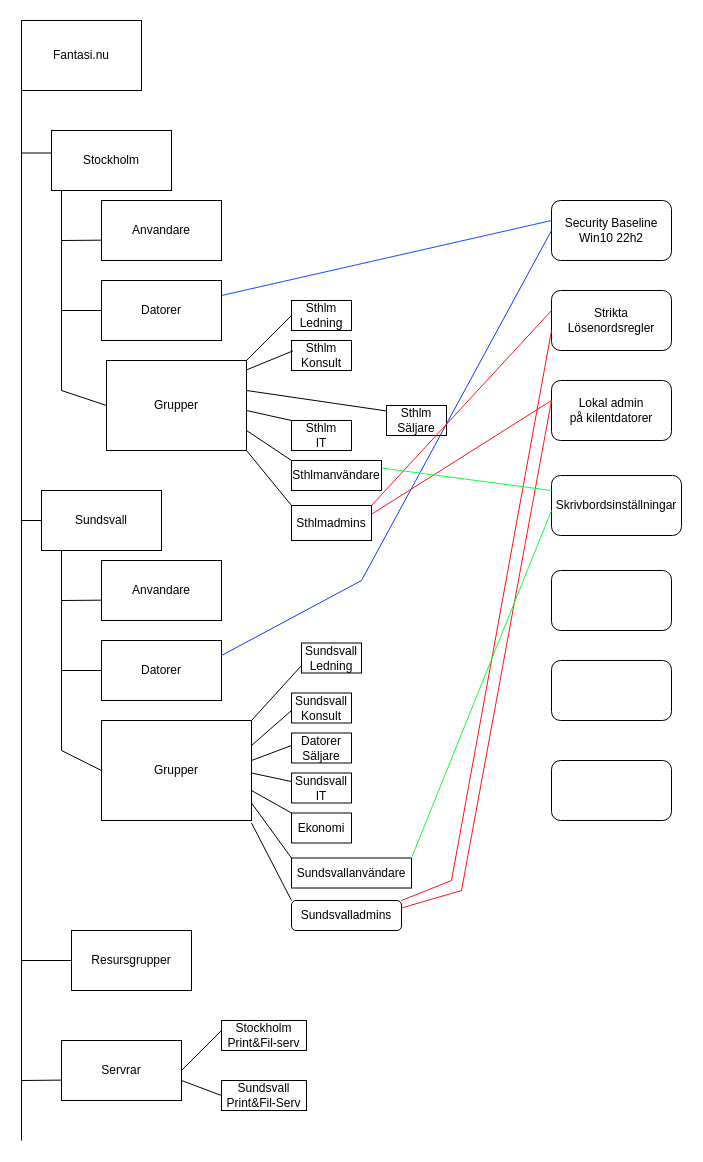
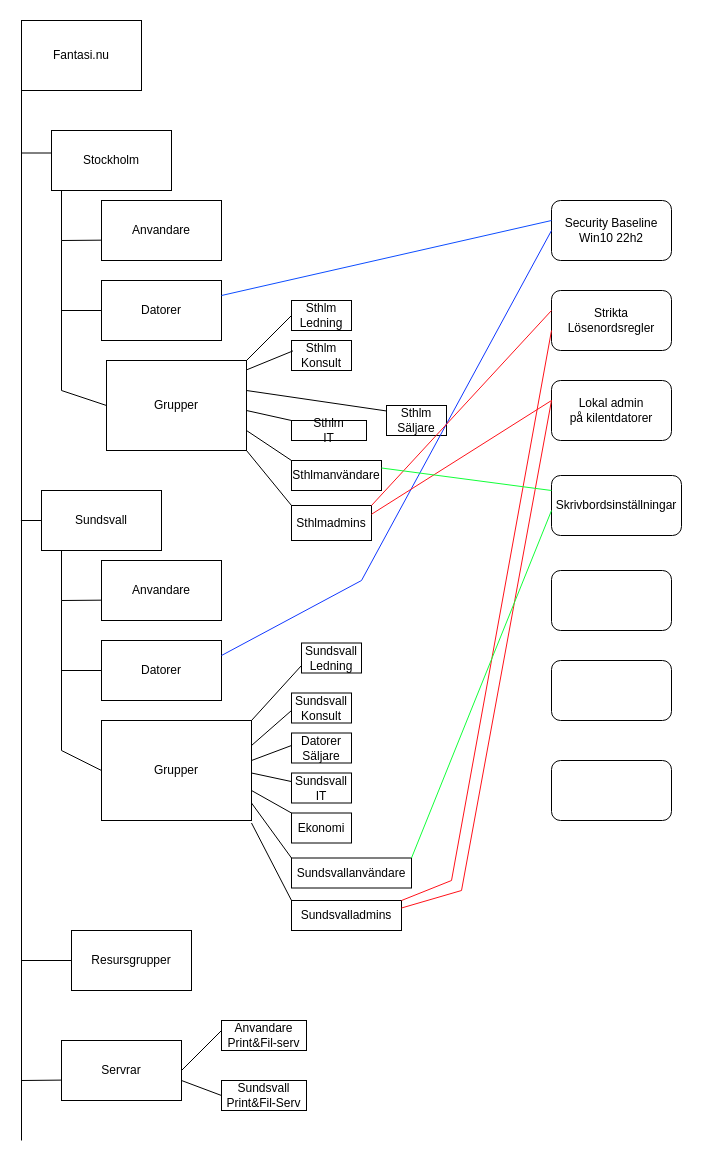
  <mxCell id="0" />
  <mxCell id="1" parent="0" />
  <mxCell id="2" value="Fantasi.nu" style="rounded=0;whiteSpace=wrap;html=1;" parent="1" vertex="1"><mxGeometry x="21" y="20" width="120" height="70" as="geometry" /></mxCell>
  <mxCell id="3" value="" style="endArrow=none;html=1;rounded=0;" parent="1" edge="1"><mxGeometry width="50" height="50" relative="1" as="geometry"><mxPoint x="21" y="1140" as="sourcePoint" /><mxPoint x="21" y="80" as="targetPoint" /></mxGeometry></mxCell>
  <mxCell id="4" value="&lt;div&gt;Anvandare&lt;/div&gt;" style="rounded=0;whiteSpace=wrap;html=1;" parent="1" vertex="1"><mxGeometry x="101" y="200" width="120" height="60" as="geometry" /></mxCell>
  <mxCell id="5" value="Datorer" style="rounded=0;whiteSpace=wrap;html=1;" parent="1" vertex="1"><mxGeometry x="101" y="280" width="120" height="60" as="geometry" /></mxCell>
  <mxCell id="6" style="edgeStyle=orthogonalEdgeStyle;rounded=0;orthogonalLoop=1;jettySize=auto;html=1;exitX=1;exitY=1;exitDx=0;exitDy=0;" parent="1" source="7" edge="1"><mxGeometry relative="1" as="geometry"><mxPoint x="221.152" y="419.727" as="targetPoint" /></mxGeometry></mxCell>
  <mxCell id="7" value="Grupper" style="rounded=0;whiteSpace=wrap;html=1;" parent="1" vertex="1"><mxGeometry x="106" y="360" width="140" height="90" as="geometry" /></mxCell>
  <mxCell id="8" value="" style="endArrow=none;html=1;rounded=0;" parent="1" edge="1"><mxGeometry width="50" height="50" relative="1" as="geometry"><mxPoint x="61" y="240" as="sourcePoint" /><mxPoint x="101" y="239.66" as="targetPoint" /></mxGeometry></mxCell>
  <mxCell id="9" value="" style="endArrow=none;html=1;rounded=0;" parent="1" edge="1"><mxGeometry width="50" height="50" relative="1" as="geometry"><mxPoint x="61" y="240" as="sourcePoint" /><mxPoint x="61" y="190" as="targetPoint" /></mxGeometry></mxCell>
  <mxCell id="10" value="" style="endArrow=none;html=1;rounded=0;" parent="1" edge="1"><mxGeometry width="50" height="50" relative="1" as="geometry"><mxPoint x="61" y="390" as="sourcePoint" /><mxPoint x="61" y="240" as="targetPoint" /></mxGeometry></mxCell>
  <mxCell id="11" value="" style="endArrow=none;html=1;rounded=0;entryX=0;entryY=0.5;entryDx=0;entryDy=0;" parent="1" target="7" edge="1"><mxGeometry width="50" height="50" relative="1" as="geometry"><mxPoint x="61" y="390" as="sourcePoint" /><mxPoint x="101" y="386" as="targetPoint" /></mxGeometry></mxCell>
  <mxCell id="12" value="" style="endArrow=none;html=1;rounded=0;" parent="1" target="5" edge="1"><mxGeometry width="50" height="50" relative="1" as="geometry"><mxPoint x="61" y="310" as="sourcePoint" /><mxPoint x="111" y="260" as="targetPoint" /></mxGeometry></mxCell>
  <mxCell id="13" value="Sundsvall" style="rounded=0;whiteSpace=wrap;html=1;" parent="1" vertex="1"><mxGeometry x="41" y="490" width="120" height="60" as="geometry" /></mxCell>
  <mxCell id="14" value="&lt;div&gt;Anvandare&lt;/div&gt;" style="rounded=0;whiteSpace=wrap;html=1;" parent="1" vertex="1"><mxGeometry x="101" y="560" width="120" height="60" as="geometry" /></mxCell>
  <mxCell id="15" value="Datorer" style="rounded=0;whiteSpace=wrap;html=1;" parent="1" vertex="1"><mxGeometry x="101" y="640" width="120" height="60" as="geometry" /></mxCell>
  <mxCell id="16" value="Grupper" style="rounded=0;whiteSpace=wrap;html=1;" parent="1" vertex="1"><mxGeometry x="101" y="720" width="150" height="100" as="geometry" /></mxCell>
  <mxCell id="17" value="" style="endArrow=none;html=1;rounded=0;" parent="1" edge="1"><mxGeometry width="50" height="50" relative="1" as="geometry"><mxPoint x="61" y="600" as="sourcePoint" /><mxPoint x="101" y="599.66" as="targetPoint" /></mxGeometry></mxCell>
  <mxCell id="18" value="" style="endArrow=none;html=1;rounded=0;" parent="1" edge="1"><mxGeometry width="50" height="50" relative="1" as="geometry"><mxPoint x="61" y="600" as="sourcePoint" /><mxPoint x="61" y="550" as="targetPoint" /></mxGeometry></mxCell>
  <mxCell id="19" value="" style="endArrow=none;html=1;rounded=0;" parent="1" edge="1"><mxGeometry width="50" height="50" relative="1" as="geometry"><mxPoint x="61" y="750" as="sourcePoint" /><mxPoint x="61" y="600" as="targetPoint" /></mxGeometry></mxCell>
  <mxCell id="20" value="" style="endArrow=none;html=1;rounded=0;entryX=0;entryY=0.5;entryDx=0;entryDy=0;" parent="1" target="16" edge="1"><mxGeometry width="50" height="50" relative="1" as="geometry"><mxPoint x="61" y="750" as="sourcePoint" /><mxPoint x="101" y="746" as="targetPoint" /></mxGeometry></mxCell>
  <mxCell id="21" value="" style="endArrow=none;html=1;rounded=0;" parent="1" target="15" edge="1"><mxGeometry width="50" height="50" relative="1" as="geometry"><mxPoint x="61" y="670" as="sourcePoint" /><mxPoint x="111" y="620" as="targetPoint" /></mxGeometry></mxCell>
  <mxCell id="22" value="Resursgrupper" style="rounded=0;whiteSpace=wrap;html=1;" parent="1" vertex="1"><mxGeometry x="71" y="930" width="120" height="60" as="geometry" /></mxCell>
  <mxCell id="23" value="Servrar" style="rounded=0;whiteSpace=wrap;html=1;" parent="1" vertex="1"><mxGeometry x="61" y="1040" width="120" height="60" as="geometry" /></mxCell>
  <mxCell id="24" value="" style="endArrow=none;html=1;rounded=0;entryX=0.005;entryY=0.375;entryDx=0;entryDy=0;entryPerimeter=0;" parent="1" target="27" edge="1"><mxGeometry width="50" height="50" relative="1" as="geometry"><mxPoint x="21" y="152.5" as="sourcePoint" /><mxPoint x="41" y="150" as="targetPoint" /></mxGeometry></mxCell>
  <mxCell id="25" value="" style="endArrow=none;html=1;rounded=0;entryX=0.005;entryY=0.375;entryDx=0;entryDy=0;entryPerimeter=0;" parent="1" source="27" edge="1"><mxGeometry width="50" height="50" relative="1" as="geometry"><mxPoint x="31" y="162.5" as="sourcePoint" /><mxPoint x="52" y="163" as="targetPoint" /></mxGeometry></mxCell>
  <mxCell id="26" value="" style="endArrow=none;html=1;rounded=0;entryX=0;entryY=0.5;entryDx=0;entryDy=0;" parent="1" target="13" edge="1"><mxGeometry width="50" height="50" relative="1" as="geometry"><mxPoint x="20.4" y="520" as="sourcePoint" /><mxPoint x="41" y="510" as="targetPoint" /></mxGeometry></mxCell>
  <mxCell id="27" value="Stockholm" style="rounded=0;whiteSpace=wrap;html=1;" parent="1" vertex="1"><mxGeometry x="51" y="130" width="120" height="60" as="geometry" /></mxCell>
  <mxCell id="28" value="" style="endArrow=none;html=1;rounded=0;entryX=0;entryY=0.5;entryDx=0;entryDy=0;" parent="1" target="22" edge="1"><mxGeometry width="50" height="50" relative="1" as="geometry"><mxPoint x="21" y="960" as="sourcePoint" /><mxPoint x="42" y="840.5" as="targetPoint" /></mxGeometry></mxCell>
  <mxCell id="29" value="" style="endArrow=none;html=1;rounded=0;entryX=0.001;entryY=0.66;entryDx=0;entryDy=0;entryPerimeter=0;" parent="1" target="23" edge="1"><mxGeometry width="50" height="50" relative="1" as="geometry"><mxPoint x="21" y="1080" as="sourcePoint" /><mxPoint x="71" y="920" as="targetPoint" /></mxGeometry></mxCell>
  <mxCell id="30" value="&lt;div&gt;Sthlm&lt;/div&gt;&lt;div&gt;Konsult&lt;/div&gt;" style="rounded=0;whiteSpace=wrap;html=1;" parent="1" vertex="1"><mxGeometry x="291" y="340" width="60" height="30" as="geometry" /></mxCell>
  <mxCell id="31" value="&lt;div&gt;Sthlm&lt;/div&gt;&lt;div&gt;Säljare&lt;/div&gt;" style="rounded=0;whiteSpace=wrap;html=1;" parent="1" vertex="1"><mxGeometry x="386" y="405" width="60" height="30" as="geometry" /></mxCell>
- <mxCell id="32" value="&lt;div&gt;Sthlm&lt;/div&gt;&lt;div&gt;IT&lt;/div&gt;" style="rounded=0;whiteSpace=wrap;html=1;" parent="1" vertex="1"><mxGeometry x="291" y="420" width="60" height="30" as="geometry" /></mxCell>
+ <mxCell id="32" value="&lt;div&gt;Sthlm&lt;/div&gt;&lt;div&gt;IT&lt;/div&gt;" style="rounded=0;whiteSpace=wrap;html=1;" parent="1" vertex="1"><mxGeometry x="291" y="420" width="75" height="20" as="geometry" /></mxCell>
  <mxCell id="33" value="&lt;div&gt;Sthlmanvändare&lt;/div&gt;" style="rounded=0;whiteSpace=wrap;html=1;" parent="1" vertex="1"><mxGeometry x="291" y="460" width="90" height="30" as="geometry" /></mxCell>
  <mxCell id="34" value="Sthlmadmins" style="rounded=0;whiteSpace=wrap;html=1;" parent="1" vertex="1"><mxGeometry x="291" y="505" width="80" height="35" as="geometry" /></mxCell>
  <mxCell id="35" value="&lt;div&gt;Sthlm&lt;/div&gt;&lt;div&gt;Ledning&lt;/div&gt;" style="rounded=0;whiteSpace=wrap;html=1;" parent="1" vertex="1"><mxGeometry x="291" y="300" width="60" height="30" as="geometry" /></mxCell>
  <mxCell id="36" value="&lt;div&gt;Sundsvall&lt;/div&gt;&lt;div&gt;Konsult&lt;br&gt;&lt;/div&gt;" style="rounded=0;whiteSpace=wrap;html=1;" parent="1" vertex="1"><mxGeometry x="291" y="692.5" width="60" height="30" as="geometry" /></mxCell>
  <mxCell id="37" value="&lt;div&gt;Datorer&lt;/div&gt;&lt;div&gt;Säljare&lt;br&gt;&lt;/div&gt;" style="rounded=0;whiteSpace=wrap;html=1;" parent="1" vertex="1"><mxGeometry x="291" y="732.5" width="60" height="30" as="geometry" /></mxCell>
  <mxCell id="38" value="&lt;div&gt;Sundsvall&lt;/div&gt;&lt;div&gt;IT&lt;br&gt;&lt;/div&gt;" style="rounded=0;whiteSpace=wrap;html=1;" parent="1" vertex="1"><mxGeometry x="291" y="772.5" width="60" height="30" as="geometry" /></mxCell>
  <mxCell id="39" value="Ekonomi" style="rounded=0;whiteSpace=wrap;html=1;" parent="1" vertex="1"><mxGeometry x="291" y="812.5" width="60" height="30" as="geometry" /></mxCell>
  <mxCell id="40" value="&lt;div&gt;Sundsvallanvändare&lt;/div&gt;" style="rounded=0;whiteSpace=wrap;html=1;" parent="1" vertex="1"><mxGeometry x="291" y="857.5" width="120" height="30" as="geometry" /></mxCell>
  <mxCell id="41" value="&lt;div&gt;Sundsvall&lt;/div&gt;&lt;div&gt;Ledning&lt;br&gt;&lt;/div&gt;" style="rounded=0;whiteSpace=wrap;html=1;" parent="1" vertex="1"><mxGeometry x="301" y="642.5" width="60" height="30" as="geometry" /></mxCell>
- <mxCell id="42" value="&lt;div&gt;Sundsvalladmins&lt;/div&gt;" style="whiteSpace=wrap;html=1;rounded=1;" parent="1" vertex="1"><mxGeometry x="291" y="900" width="110" height="30" as="geometry" /></mxCell>
+ <mxCell id="42" value="&lt;div&gt;Sundsvalladmins&lt;/div&gt;" style="rounded=0;whiteSpace=wrap;html=1;" parent="1" vertex="1"><mxGeometry x="291" y="900" width="110" height="30" as="geometry" /></mxCell>
  <mxCell id="43" value="" style="endArrow=none;html=1;rounded=0;entryX=0;entryY=0.75;entryDx=0;entryDy=0;" parent="1" target="41" edge="1"><mxGeometry width="50" height="50" relative="1" as="geometry"><mxPoint x="251" y="720" as="sourcePoint" /><mxPoint x="301" y="670" as="targetPoint" /></mxGeometry></mxCell>
  <mxCell id="44" value="" style="endArrow=none;html=1;rounded=0;exitX=1;exitY=0.25;exitDx=0;exitDy=0;" parent="1" source="16" edge="1"><mxGeometry width="50" height="50" relative="1" as="geometry"><mxPoint x="241" y="760" as="sourcePoint" /><mxPoint x="291" y="710" as="targetPoint" /></mxGeometry></mxCell>
  <mxCell id="45" value="" style="endArrow=none;html=1;rounded=0;" parent="1" edge="1"><mxGeometry width="50" height="50" relative="1" as="geometry"><mxPoint x="251" y="760" as="sourcePoint" /><mxPoint x="291" y="745" as="targetPoint" /></mxGeometry></mxCell>
  <mxCell id="46" value="" style="endArrow=none;html=1;rounded=0;" parent="1" target="38" edge="1"><mxGeometry width="50" height="50" relative="1" as="geometry"><mxPoint x="251" y="772.5" as="sourcePoint" /><mxPoint x="301" y="722.5" as="targetPoint" /></mxGeometry></mxCell>
  <mxCell id="47" value="" style="endArrow=none;html=1;rounded=0;entryX=0;entryY=0;entryDx=0;entryDy=0;" parent="1" target="39" edge="1"><mxGeometry width="50" height="50" relative="1" as="geometry"><mxPoint x="251" y="790" as="sourcePoint" /><mxPoint x="301" y="740" as="targetPoint" /></mxGeometry></mxCell>
  <mxCell id="48" value="" style="endArrow=none;html=1;rounded=0;entryX=0;entryY=0;entryDx=0;entryDy=0;" parent="1" target="40" edge="1"><mxGeometry width="50" height="50" relative="1" as="geometry"><mxPoint x="251" y="802.5" as="sourcePoint" /><mxPoint x="301" y="752.5" as="targetPoint" /></mxGeometry></mxCell>
  <mxCell id="49" value="" style="endArrow=none;html=1;rounded=0;entryX=0;entryY=0;entryDx=0;entryDy=0;" parent="1" target="42" edge="1"><mxGeometry width="50" height="50" relative="1" as="geometry"><mxPoint x="251" y="822.5" as="sourcePoint" /><mxPoint x="301" y="772.5" as="targetPoint" /></mxGeometry></mxCell>
  <mxCell id="50" value="" style="endArrow=none;html=1;rounded=0;entryX=0;entryY=0.5;entryDx=0;entryDy=0;" parent="1" target="35" edge="1"><mxGeometry width="50" height="50" relative="1" as="geometry"><mxPoint x="246" y="360" as="sourcePoint" /><mxPoint x="296" y="310" as="targetPoint" /></mxGeometry></mxCell>
  <mxCell id="51" value="" style="endArrow=none;html=1;rounded=0;exitX=1.004;exitY=0.102;exitDx=0;exitDy=0;exitPerimeter=0;entryX=0.024;entryY=0.347;entryDx=0;entryDy=0;entryPerimeter=0;" parent="1" source="7" target="30" edge="1"><mxGeometry width="50" height="50" relative="1" as="geometry"><mxPoint x="241" y="390" as="sourcePoint" /><mxPoint x="291" y="340" as="targetPoint" /></mxGeometry></mxCell>
  <mxCell id="52" value="" style="endArrow=none;html=1;rounded=0;entryX=0.002;entryY=0.183;entryDx=0;entryDy=0;entryPerimeter=0;" parent="1" target="31" edge="1"><mxGeometry width="50" height="50" relative="1" as="geometry"><mxPoint x="246" y="390" as="sourcePoint" /><mxPoint x="296" y="340" as="targetPoint" /></mxGeometry></mxCell>
  <mxCell id="53" value="" style="endArrow=none;html=1;rounded=0;entryX=0;entryY=0;entryDx=0;entryDy=0;" parent="1" target="32" edge="1"><mxGeometry width="50" height="50" relative="1" as="geometry"><mxPoint x="246" y="410" as="sourcePoint" /><mxPoint x="296" y="360" as="targetPoint" /></mxGeometry></mxCell>
  <mxCell id="54" value="" style="endArrow=none;html=1;rounded=0;entryX=0;entryY=0;entryDx=0;entryDy=0;" parent="1" target="33" edge="1"><mxGeometry width="50" height="50" relative="1" as="geometry"><mxPoint x="246" y="430" as="sourcePoint" /><mxPoint x="296" y="380" as="targetPoint" /></mxGeometry></mxCell>
  <mxCell id="55" value="" style="endArrow=none;html=1;rounded=0;entryX=0;entryY=0;entryDx=0;entryDy=0;" parent="1" target="34" edge="1"><mxGeometry width="50" height="50" relative="1" as="geometry"><mxPoint x="246" y="450" as="sourcePoint" /><mxPoint x="296" y="400" as="targetPoint" /></mxGeometry></mxCell>
  <mxCell id="56" value="&lt;div&gt;Security Baseline&lt;/div&gt;&lt;div&gt;Win10 22h2&lt;br&gt;&lt;/div&gt;" style="rounded=1;whiteSpace=wrap;html=1;" parent="1" vertex="1"><mxGeometry x="551" y="200" width="120" height="60" as="geometry" /></mxCell>
  <mxCell id="57" value="&lt;div&gt;Strikta&lt;/div&gt;&lt;div&gt;Lösenordsregler&lt;/div&gt;" style="rounded=1;whiteSpace=wrap;html=1;" parent="1" vertex="1"><mxGeometry x="551" y="290" width="120" height="60" as="geometry" /></mxCell>
  <mxCell id="58" value="&lt;div&gt;Lokal admin&lt;/div&gt;&lt;div&gt;på kilentdatorer&lt;/div&gt;" style="rounded=1;whiteSpace=wrap;html=1;" parent="1" vertex="1"><mxGeometry x="551" y="380" width="120" height="60" as="geometry" /></mxCell>
  <mxCell id="59" value="&lt;div&gt;Skrivbordsinställningar&lt;/div&gt;" style="rounded=1;whiteSpace=wrap;html=1;" parent="1" vertex="1"><mxGeometry x="551" y="475" width="130" height="60" as="geometry" /></mxCell>
  <mxCell id="60" value="" style="rounded=1;whiteSpace=wrap;html=1;" parent="1" vertex="1"><mxGeometry x="551" y="570" width="120" height="60" as="geometry" /></mxCell>
  <mxCell id="61" value="" style="rounded=1;whiteSpace=wrap;html=1;" parent="1" vertex="1"><mxGeometry x="551" y="660" width="120" height="60" as="geometry" /></mxCell>
  <mxCell id="62" value="" style="rounded=1;whiteSpace=wrap;html=1;" parent="1" vertex="1"><mxGeometry x="551" y="760" width="120" height="60" as="geometry" /></mxCell>
- <mxCell id="63" value="&lt;div&gt;Stockholm&lt;/div&gt;&lt;div&gt;Print&amp;amp;Fil-serv&lt;br&gt;&lt;/div&gt;" style="rounded=0;whiteSpace=wrap;html=1;" vertex="1" parent="1"><mxGeometry x="221" y="1020" width="85" height="30" as="geometry" /></mxCell>
+ <mxCell id="63" value="&lt;div&gt;Anvandare&lt;/div&gt;&lt;div&gt;Print&amp;amp;Fil-serv&lt;br&gt;&lt;/div&gt;" style="rounded=0;whiteSpace=wrap;html=1;" vertex="1" parent="1"><mxGeometry x="221" y="1020" width="85" height="30" as="geometry" /></mxCell>
  <mxCell id="64" value="&lt;div&gt;Sundsvall&lt;/div&gt;&lt;div&gt;Print&amp;amp;Fil-Serv&lt;br&gt;&lt;/div&gt;" style="rounded=0;whiteSpace=wrap;html=1;" vertex="1" parent="1"><mxGeometry x="221" y="1080" width="85" height="30" as="geometry" /></mxCell>
  <mxCell id="65" value="" style="endArrow=none;html=1;rounded=0;exitX=1;exitY=0.5;exitDx=0;exitDy=0;exitPerimeter=0;" edge="1" parent="1" source="23"><mxGeometry width="50" height="50" relative="1" as="geometry"><mxPoint x="191" y="1060" as="sourcePoint" /><mxPoint x="221" y="1030" as="targetPoint" /></mxGeometry></mxCell>
  <mxCell id="66" value="" style="endArrow=none;html=1;rounded=0;entryX=0;entryY=0.5;entryDx=0;entryDy=0;" edge="1" parent="1" target="64"><mxGeometry width="50" height="50" relative="1" as="geometry"><mxPoint x="181" y="1080" as="sourcePoint" /><mxPoint x="231" y="1030" as="targetPoint" /></mxGeometry></mxCell>
  <mxCell id="67" value="" style="endArrow=none;html=1;rounded=0;exitX=1;exitY=0.25;exitDx=0;exitDy=0;strokeColor=#0D4DFF;" edge="1" parent="1" source="5"><mxGeometry width="50" height="50" relative="1" as="geometry"><mxPoint x="501" y="270" as="sourcePoint" /><mxPoint x="551" y="220" as="targetPoint" /></mxGeometry></mxCell>
  <mxCell id="68" value="" style="endArrow=none;html=1;rounded=0;strokeColor=#0F37FF;" edge="1" parent="1"><mxGeometry width="50" height="50" relative="1" as="geometry"><mxPoint x="361" y="580" as="sourcePoint" /><mxPoint x="551" y="230" as="targetPoint" /></mxGeometry></mxCell>
  <mxCell id="69" value="" style="endArrow=none;html=1;rounded=0;exitX=1;exitY=0.25;exitDx=0;exitDy=0;strokeColor=#1239FF;" edge="1" parent="1" source="15"><mxGeometry width="50" height="50" relative="1" as="geometry"><mxPoint x="311" y="630" as="sourcePoint" /><mxPoint x="361" y="580" as="targetPoint" /></mxGeometry></mxCell>
  <mxCell id="70" value="" style="endArrow=none;html=1;rounded=0;exitX=1;exitY=0;exitDx=0;exitDy=0;strokeColor=#FF121A;" edge="1" parent="1" source="34"><mxGeometry width="50" height="50" relative="1" as="geometry"><mxPoint x="501" y="360" as="sourcePoint" /><mxPoint x="551" y="310" as="targetPoint" /></mxGeometry></mxCell>
  <mxCell id="71" value="" style="endArrow=none;html=1;rounded=0;strokeColor=#FF121A;" edge="1" parent="1"><mxGeometry width="50" height="50" relative="1" as="geometry"><mxPoint x="451" y="880" as="sourcePoint" /><mxPoint x="551" y="330" as="targetPoint" /></mxGeometry></mxCell>
  <mxCell id="72" value="" style="endArrow=none;html=1;rounded=0;entryX=1;entryY=0;entryDx=0;entryDy=0;strokeColor=#FF121A;" edge="1" parent="1" target="42"><mxGeometry width="50" height="50" relative="1" as="geometry"><mxPoint x="451" y="880" as="sourcePoint" /><mxPoint x="491" y="860" as="targetPoint" /></mxGeometry></mxCell>
  <mxCell id="73" value="" style="endArrow=none;html=1;rounded=0;strokeColor=#FF121A;" edge="1" parent="1"><mxGeometry width="50" height="50" relative="1" as="geometry"><mxPoint x="461" y="890" as="sourcePoint" /><mxPoint x="551" y="400" as="targetPoint" /></mxGeometry></mxCell>
  <mxCell id="74" value="" style="endArrow=none;html=1;rounded=0;exitX=1;exitY=0.25;exitDx=0;exitDy=0;strokeColor=#FF121A;" edge="1" parent="1" source="42"><mxGeometry width="50" height="50" relative="1" as="geometry"><mxPoint x="411" y="937.5" as="sourcePoint" /><mxPoint x="461" y="890" as="targetPoint" /></mxGeometry></mxCell>
  <mxCell id="75" value="" style="endArrow=none;html=1;rounded=0;exitX=1;exitY=0.25;exitDx=0;exitDy=0;strokeColor=#FF121A;" edge="1" parent="1" source="34"><mxGeometry width="50" height="50" relative="1" as="geometry"><mxPoint x="501" y="450" as="sourcePoint" /><mxPoint x="551" y="400" as="targetPoint" /></mxGeometry></mxCell>
  <mxCell id="76" value="" style="endArrow=none;html=1;rounded=0;exitX=1;exitY=0.25;exitDx=0;exitDy=0;strokeColor=#12FF39;" edge="1" parent="1" source="33"><mxGeometry width="50" height="50" relative="1" as="geometry"><mxPoint x="501" y="540" as="sourcePoint" /><mxPoint x="551" y="490" as="targetPoint" /></mxGeometry></mxCell>
  <mxCell id="77" value="" style="endArrow=none;html=1;rounded=0;exitX=1;exitY=0;exitDx=0;exitDy=0;strokeColor=#12FF39;" edge="1" parent="1" source="40"><mxGeometry width="50" height="50" relative="1" as="geometry"><mxPoint x="501" y="560" as="sourcePoint" /><mxPoint x="551" y="510" as="targetPoint" /></mxGeometry></mxCell>
